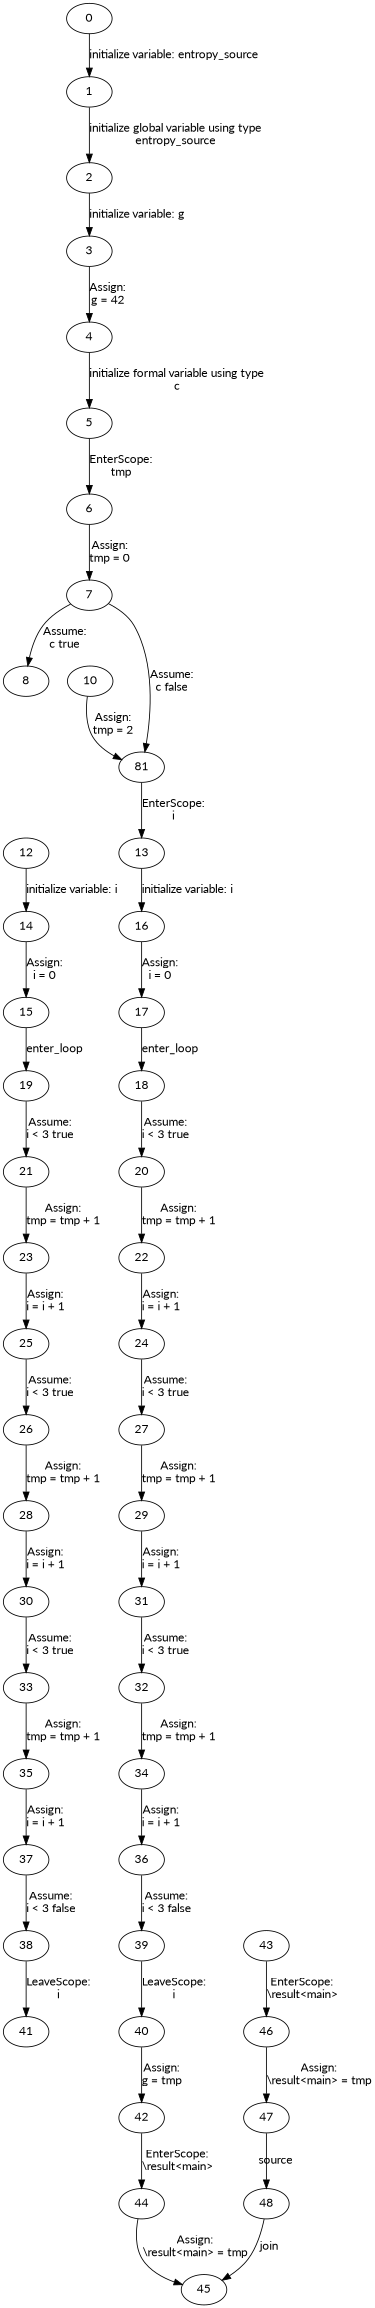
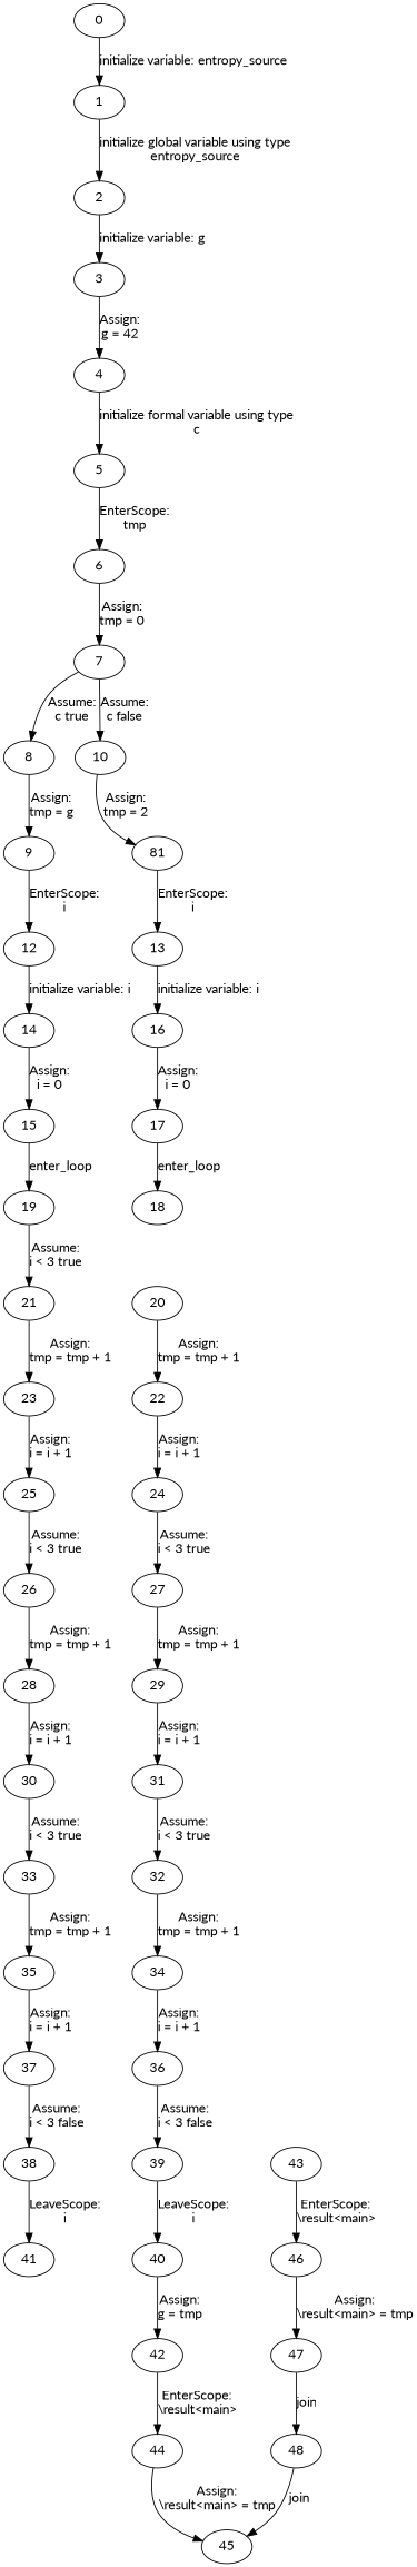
  digraph {
    fontname=Lato
    node [fontname=Lato]
    edge [fontname=Lato]
    n1 [label=0]
    n2 [label=1]
    n3 [label=2]
    n4 [label=3]
    n5 [label=4]
    n6 [label=5]
    n7 [label=6]
    n8 [label=7]
    n9 [label=8]
    n10 [label=10]
+   n11 [label=9]
    n12 [label=81]
    n13 [label=12]
    n14 [label=14]
    n15 [label=13]
    n16 [label=16]
    n17 [label=15]
    n18 [label=17]
    n19 [label=19]
    n20 [label=21]
    n21 [label=18]
    n22 [label=20]
    n23 [label=22]
    n24 [label=23]
    n25 [label=24]
    n26 [label=25]
    n27 [label=27]
    n28 [label=26]
    n29 [label=29]
    n30 [label=28]
    n31 [label=30]
    n32 [label=31]
    n33 [label=33]
    n34 [label=32]
    n35 [label=35]
    n36 [label=34]
    n37 [label=36]
    n38 [label=37]
    n39 [label=39]
    n40 [label=38]
    n41 [label=40]
    n42 [label=41]
    n43 [label=42]
    n44 [label=44]
    n45 [label=43]
    n46 [label=46]
    n47 [label=45]
    n48 [label=47]
    n49 [label=48]
    n1 -> n2 [label="initialize variable: entropy_source"]
    n2 -> n3 [label="initialize global variable using type\nentropy_source"]
    n3 -> n4 [label="initialize variable: g"]
    n4 -> n5 [label="Assign:\ng = 42"]
    n5 -> n6 [label="initialize formal variable using type\nc"]
    n6 -> n7 [label="EnterScope:\ntmp"]
    n7 -> n8 [label="Assign:\ntmp = 0"]
    n8 -> n9 [label="Assume:\nc true"]
-   n8 -> n12 [label="Assume:\nc false"]
+   n8 -> n10 [label="Assume:\nc false"]
+   n9 -> n11 [label="Assign:\ntmp = g"]
    n10 -> n12 [label="Assign:\ntmp = 2"]
+   n11 -> n13 [label="EnterScope:\ni"]
    n12 -> n15 [label="EnterScope:\ni"]
    n13 -> n14 [label="initialize variable: i"]
    n14 -> n17 [label="Assign:\ni = 0"]
    n15 -> n16 [label="initialize variable: i"]
    n16 -> n18 [label="Assign:\ni = 0"]
    n17 -> n19 [label=enter_loop]
    n18 -> n21 [label=enter_loop]
    n19 -> n20 [label="Assume:\ni < 3 true"]
    n20 -> n24 [label="Assign:\ntmp = tmp + 1"]
-   n21 -> n22 [label="Assume:\ni < 3 true"]
    n22 -> n23 [label="Assign:\ntmp = tmp + 1"]
    n23 -> n25 [label="Assign:\ni = i + 1"]
    n24 -> n26 [label="Assign:\ni = i + 1"]
    n25 -> n27 [label="Assume:\ni < 3 true"]
    n26 -> n28 [label="Assume:\ni < 3 true"]
    n27 -> n29 [label="Assign:\ntmp = tmp + 1"]
    n28 -> n30 [label="Assign:\ntmp = tmp + 1"]
    n29 -> n32 [label="Assign:\ni = i + 1"]
    n30 -> n31 [label="Assign:\ni = i + 1"]
    n31 -> n33 [label="Assume:\ni < 3 true"]
    n32 -> n34 [label="Assume:\ni < 3 true"]
    n33 -> n35 [label="Assign:\ntmp = tmp + 1"]
    n34 -> n36 [label="Assign:\ntmp = tmp + 1"]
    n35 -> n38 [label="Assign:\ni = i + 1"]
    n36 -> n37 [label="Assign:\ni = i + 1"]
    n37 -> n39 [label="Assume:\ni < 3 false"]
    n38 -> n40 [label="Assume:\ni < 3 false"]
    n39 -> n41 [label="LeaveScope:\ni"]
    n40 -> n42 [label="LeaveScope:\ni"]
    n41 -> n43 [label="Assign:\ng = tmp"]
    n43 -> n44 [label="EnterScope:\n\\result<main>"]
    n44 -> n47 [label="Assign:\n\\result<main> = tmp"]
    n45 -> n46 [label="EnterScope:\n\\result<main>"]
    n46 -> n48 [label="Assign:\n\\result<main> = tmp"]
-   n48 -> n49 [label=source]
+   n48 -> n49 [label=join]
    n49 -> n47 [label=join]
  }
